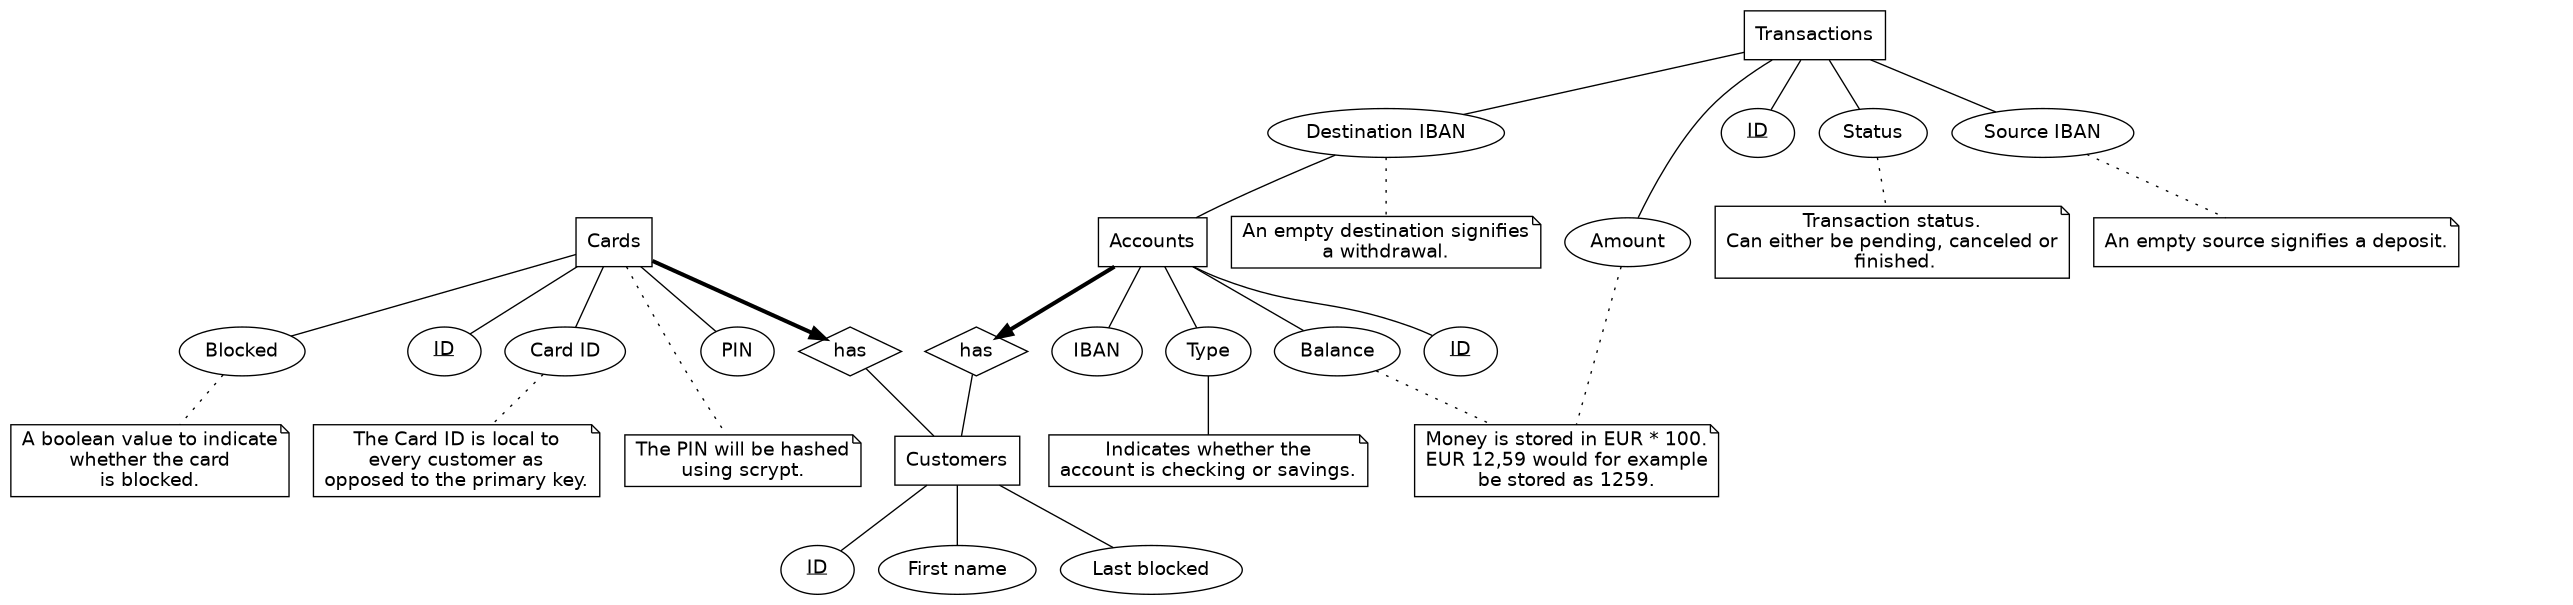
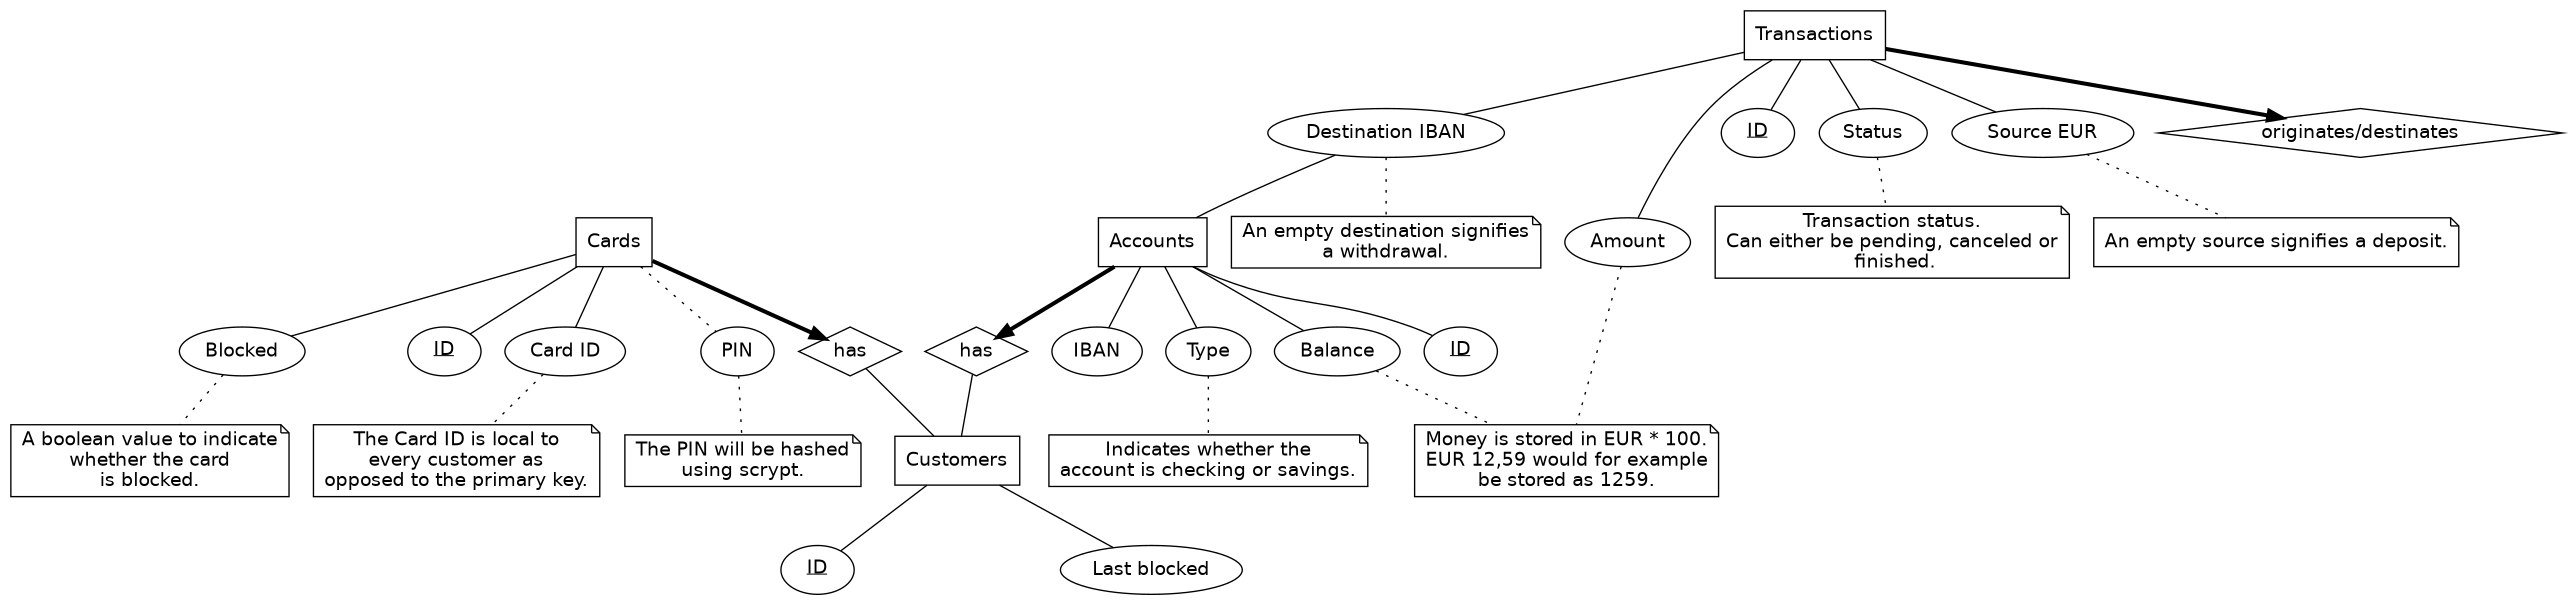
  digraph {
    fontname="DejaVu Sans"
    node [fontname="DejaVu Sans"]
    edge [dir=none fontname="DejaVu Sans"]
    n1 [label=Customers shape=box]
    n2 [label=<<u>ID</u>>]
-   n3 [label="First name"]
    n4 [label="Last blocked"]
    n5 [label=Cards shape=box]
    n6 [label=<<u>ID</u>>]
    n7 [label="Card ID"]
    n8 [label=PIN]
    n9 [label=Blocked]
    n10 [label=Accounts shape=box]
    n11 [label=<<u>ID</u>>]
    n12 [label=Type]
    n13 [label=IBAN]
    n14 [label=Balance]
    n15 [label=Transactions shape=box]
    n16 [label=<<u>ID</u>>]
    n17 [label=Status]
-   n18 [label="Source IBAN"]
+   n18 [label="Source EUR"]
    n19 [label="Destination IBAN"]
    n20 [label=Amount]
    n21 [label=has shape=diamond]
    n22 [label=has shape=diamond]
+   n23 [label="originates/destinates" shape=diamond]
    "The Card ID is local to\nevery customer as\nopposed to the primary key." [shape=note]
    "The PIN will be hashed\nusing scrypt." [shape=note]
    "A boolean value to indicate\nwhether the card\nis blocked." [shape=note]
    "Indicates whether the\naccount is checking or savings." [shape=note]
    n28 [label="Money is stored in EUR * 100.\nEUR 12,59 would for example\nbe stored as 1259." shape=note]
    "Transaction status.\nCan either be pending, canceled or\n finished." [shape=note]
    "An empty source signifies a deposit." [shape=note]
    "An empty destination signifies\na withdrawal." [shape=note]
    subgraph sub_1 {
      n1
      n2
-     n3
      n4
      n5
      n6
      n7
      n8
      n9
      n10
      n11
      n12
      n13
      n14
      n15
      n16
      n17
      n18
      n19
      n20
    }
    subgraph sub_2 {
      n1
      n10
      n21
      n22
+     n23
    }
    subgraph sub_3 {
      n5
      n10
      n15
      n21
      n22
+     n23
    }
    subgraph sub_4 {
      n7
      n8
      n9
      n12
      n14
      n17
      n18
      n19
      n20
      "The Card ID is local to\nevery customer as\nopposed to the primary key."
      "The PIN will be hashed\nusing scrypt."
      "A boolean value to indicate\nwhether the card\nis blocked."
      "Indicates whether the\naccount is checking or savings."
      n28
      "Transaction status.\nCan either be pending, canceled or\n finished."
      "An empty source signifies a deposit."
      "An empty destination signifies\na withdrawal."
    }
    n1 -> n2
-   n1 -> n3
    n1 -> n4
    n5 -> n6
    n5 -> n7
-   n5 -> n8
+   n5 -> n8 [style=dotted]
    n5 -> n9
    n5 -> n21 [penwidth=3 dir=""]
    n7 -> "The Card ID is local to\nevery customer as\nopposed to the primary key." [style=dotted]
-   n5 -> "The PIN will be hashed\nusing scrypt." [style=dotted]
+   n8 -> "The PIN will be hashed\nusing scrypt." [style=dotted]
    n9 -> "A boolean value to indicate\nwhether the card\nis blocked." [style=dotted]
    n10 -> n11
    n10 -> n12
    n10 -> n13
    n10 -> n14
    n10 -> n22 [penwidth=3 dir=""]
-   n12 -> "Indicates whether the\naccount is checking or savings." [style=solid]
+   n12 -> "Indicates whether the\naccount is checking or savings." [style=dotted]
    n14 -> n28 [style=dotted]
    n15 -> n16
    n15 -> n17
    n15 -> n18
    n15 -> n19
    n15 -> n20
+   n15 -> n23 [penwidth=3 dir=""]
    n17 -> "Transaction status.\nCan either be pending, canceled or\n finished." [style=dotted]
    n18 -> "An empty source signifies a deposit." [style=dotted]
    n19 -> n10
    n19 -> "An empty destination signifies\na withdrawal." [style=dotted]
    n20 -> n28 [style=dotted]
    n21 -> n1
    n22 -> n1
  }
